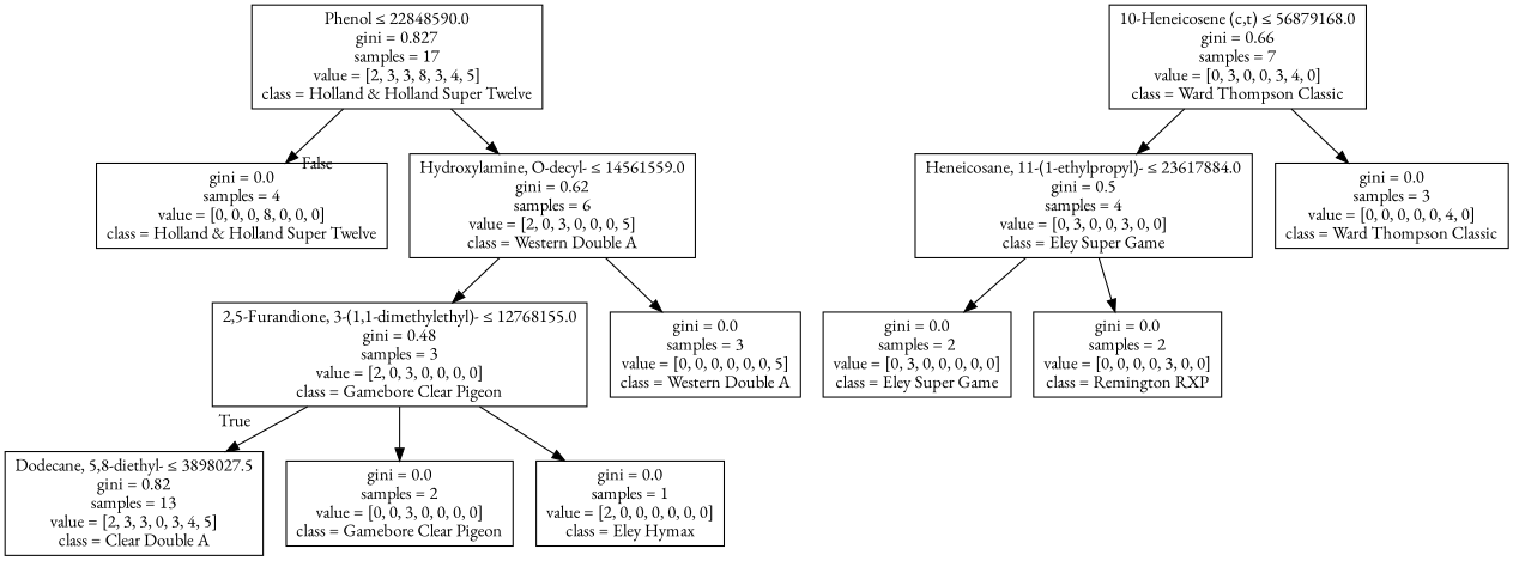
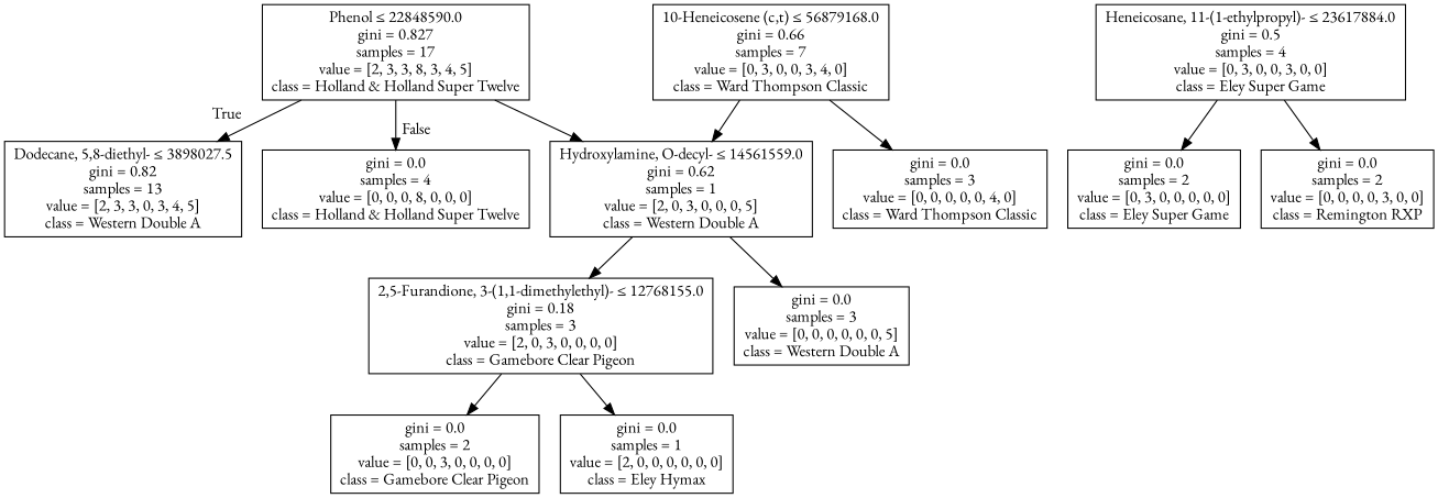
  digraph {
    fontname="EB Garamond"
    node [fontname="EB Garamond" shape=box]
    edge [fontname="EB Garamond"]
    n1 [label=<Phenol &le; 22848590.0<br/>gini = 0.827<br/>samples = 17<br/>value = [2, 3, 3, 8, 3, 4, 5]<br/>class = Holland &amp; Holland Super Twelve>]
-   n2 [label=<Dodecane, 5,8-diethyl- &le; 3898027.5<br/>gini = 0.82<br/>samples = 13<br/>value = [2, 3, 3, 0, 3, 4, 5]<br/>class = Clear Double A>]
+   n2 [label=<Dodecane, 5,8-diethyl- &le; 3898027.5<br/>gini = 0.82<br/>samples = 13<br/>value = [2, 3, 3, 0, 3, 4, 5]<br/>class = Western Double A>]
    n3 [label=<gini = 0.0<br/>samples = 4<br/>value = [0, 0, 0, 8, 0, 0, 0]<br/>class = Holland &amp; Holland Super Twelve>]
-   n4 [label=<Hydroxylamine, O-decyl- &le; 14561559.0<br/>gini = 0.62<br/>samples = 6<br/>value = [2, 0, 3, 0, 0, 0, 5]<br/>class = Western Double A>]
+   n4 [label=<Hydroxylamine, O-decyl- &le; 14561559.0<br/>gini = 0.62<br/>samples = 1<br/>value = [2, 0, 3, 0, 0, 0, 5]<br/>class = Western Double A>]
    n5 [label=<10-Heneicosene (c,t) &le; 56879168.0<br/>gini = 0.66<br/>samples = 7<br/>value = [0, 3, 0, 0, 3, 4, 0]<br/>class = Ward Thompson Classic>]
    n6 [label=<Heneicosane, 11-(1-ethylpropyl)- &le; 23617884.0<br/>gini = 0.5<br/>samples = 4<br/>value = [0, 3, 0, 0, 3, 0, 0]<br/>class = Eley Super Game>]
    n7 [label=<gini = 0.0<br/>samples = 3<br/>value = [0, 0, 0, 0, 0, 4, 0]<br/>class = Ward Thompson Classic>]
-   n8 [label=<2,5-Furandione, 3-(1,1-dimethylethyl)- &le; 12768155.0<br/>gini = 0.48<br/>samples = 3<br/>value = [2, 0, 3, 0, 0, 0, 0]<br/>class = Gamebore Clear Pigeon>]
+   n8 [label=<2,5-Furandione, 3-(1,1-dimethylethyl)- &le; 12768155.0<br/>gini = 0.18<br/>samples = 3<br/>value = [2, 0, 3, 0, 0, 0, 0]<br/>class = Gamebore Clear Pigeon>]
    n9 [label=<gini = 0.0<br/>samples = 3<br/>value = [0, 0, 0, 0, 0, 0, 5]<br/>class = Western Double A>]
    n10 [label=<gini = 0.0<br/>samples = 2<br/>value = [0, 3, 0, 0, 0, 0, 0]<br/>class = Eley Super Game>]
    n11 [label=<gini = 0.0<br/>samples = 2<br/>value = [0, 0, 0, 0, 3, 0, 0]<br/>class = Remington RXP>]
    n12 [label=<gini = 0.0<br/>samples = 2<br/>value = [0, 0, 3, 0, 0, 0, 0]<br/>class = Gamebore Clear Pigeon>]
    n13 [label=<gini = 0.0<br/>samples = 1<br/>value = [2, 0, 0, 0, 0, 0, 0]<br/>class = Eley Hymax>]
-   n8 -> n2 [headlabel=True labelangle=45 labeldistance=2.5]
+   n1 -> n2 [headlabel=True labelangle=45 labeldistance=2.5]
    n1 -> n3 [headlabel=False labelangle=-45 labeldistance=2.5]
    n1 -> n4
    n4 -> n8
    n4 -> n9
-   n5 -> n6
+   n5 -> n4
    n5 -> n7
    n6 -> n10
    n6 -> n11
    n8 -> n12
    n8 -> n13
  }
